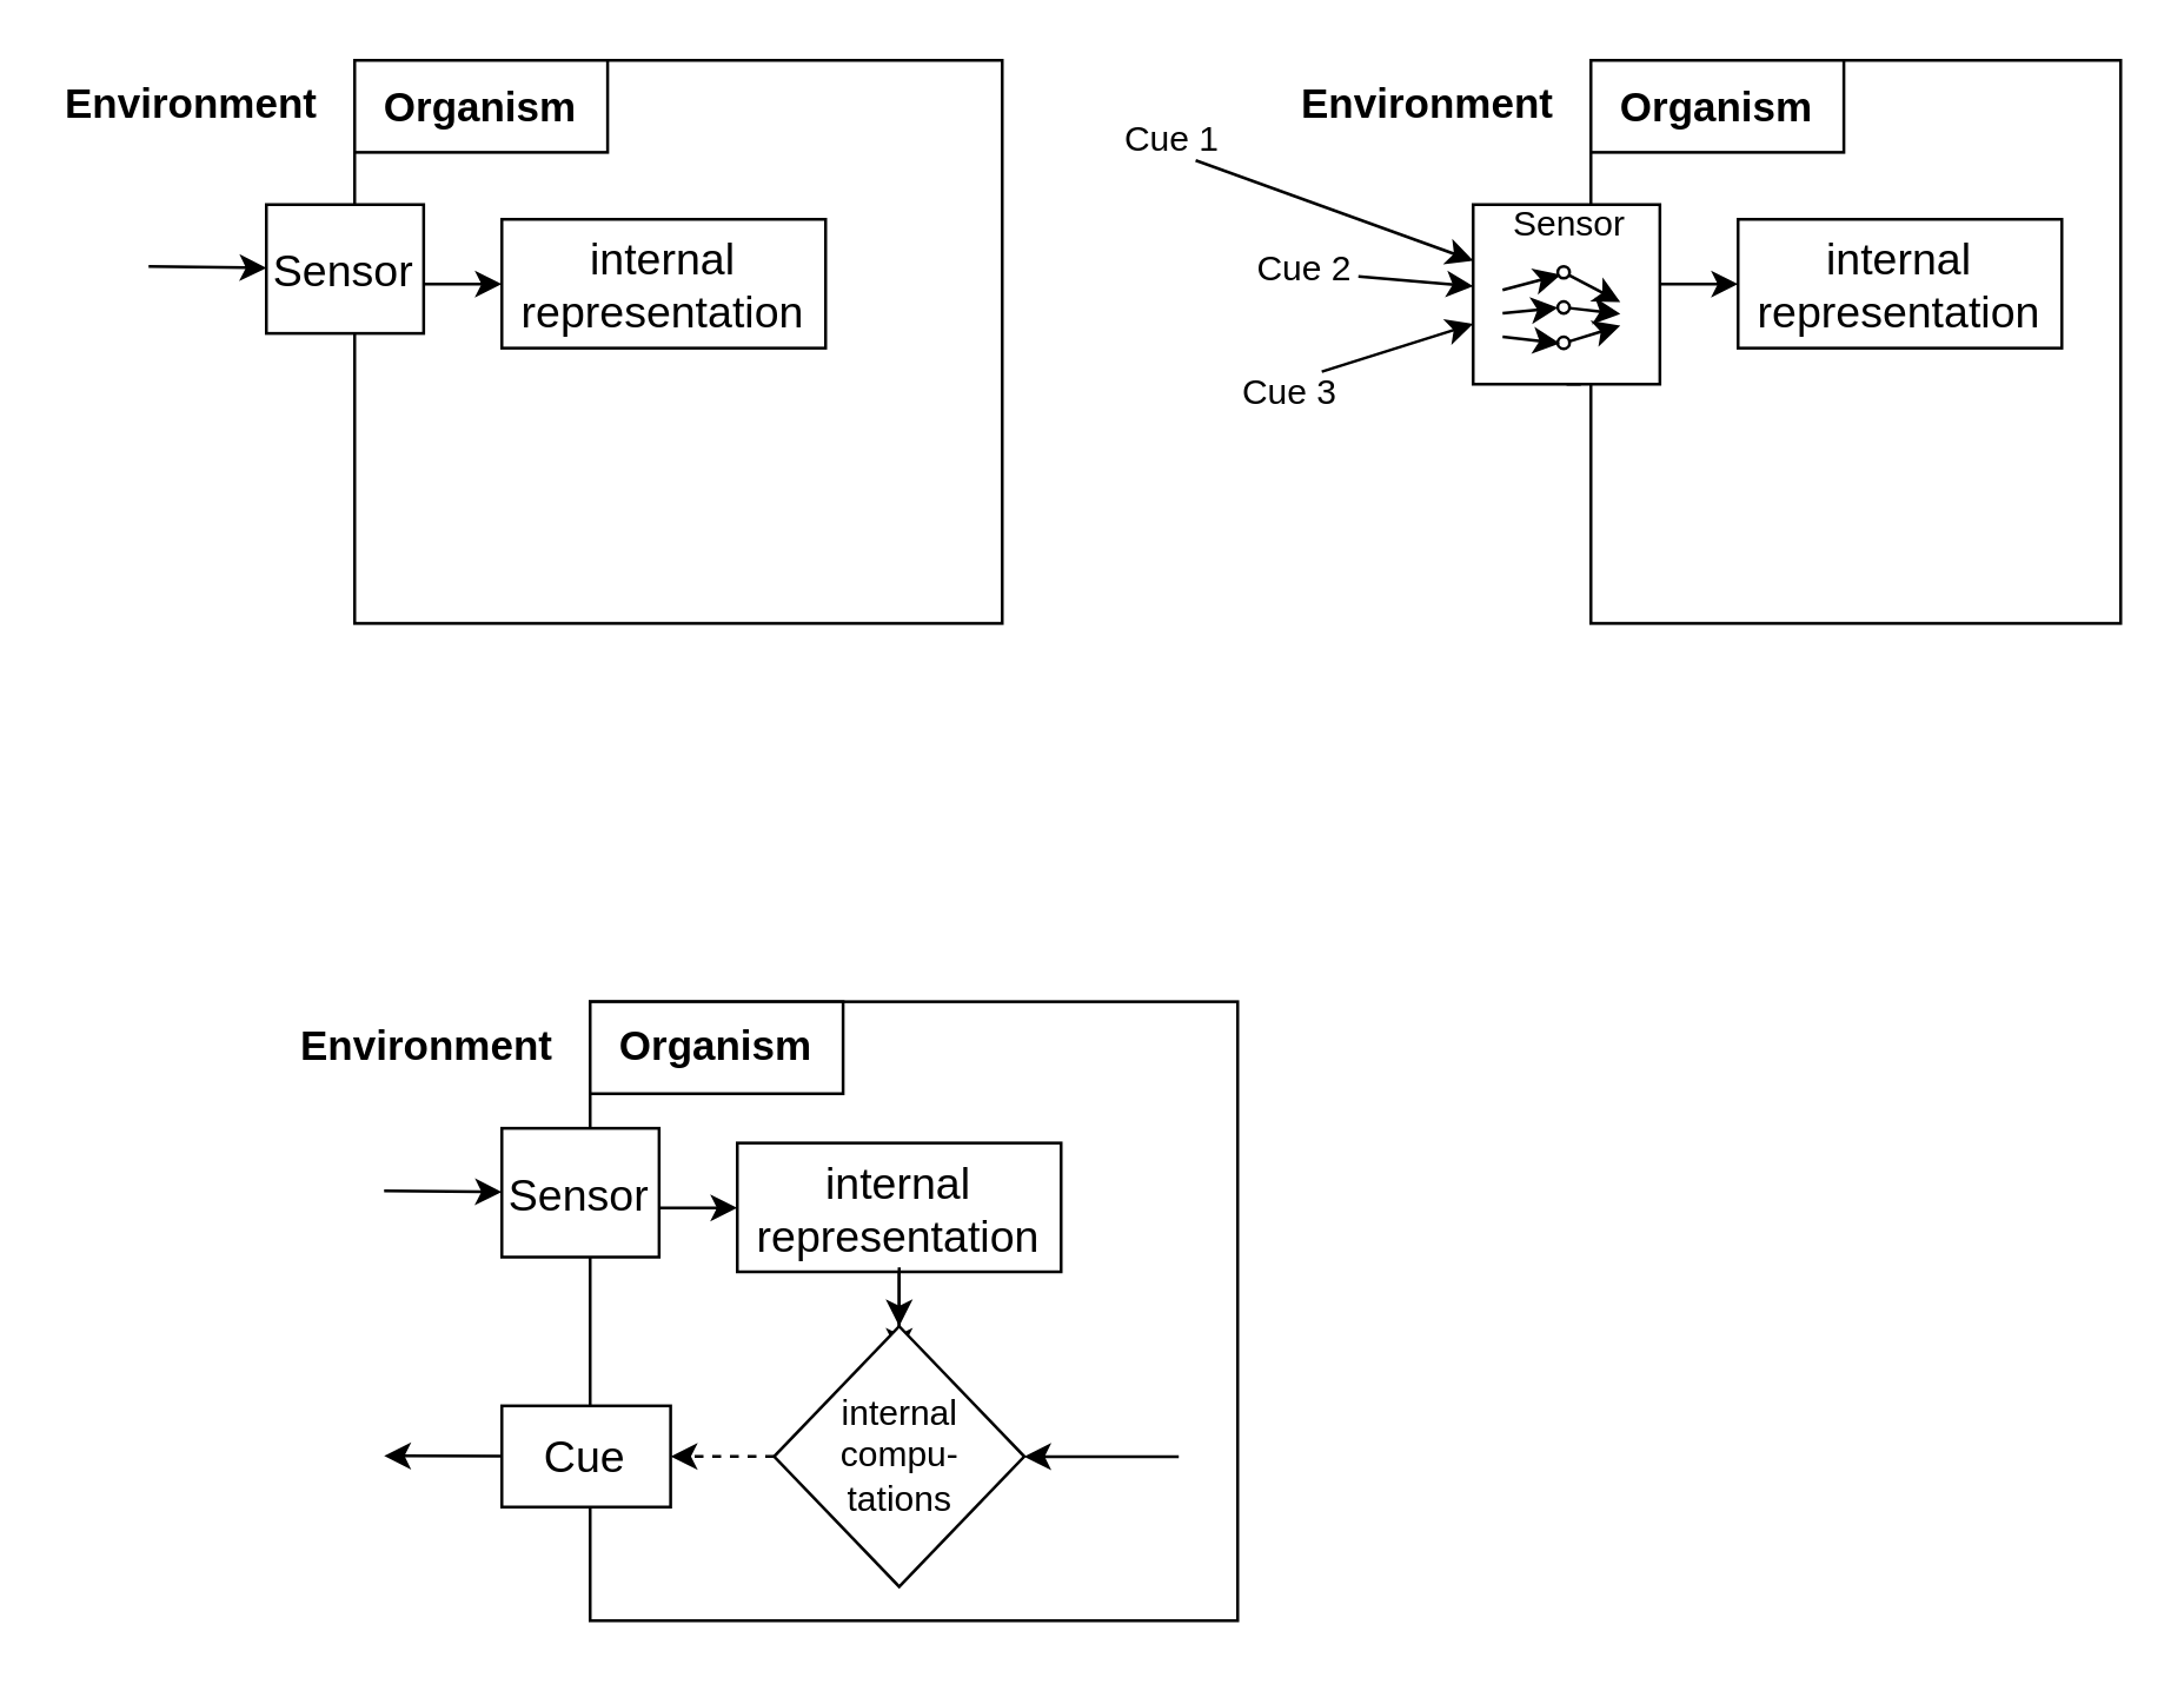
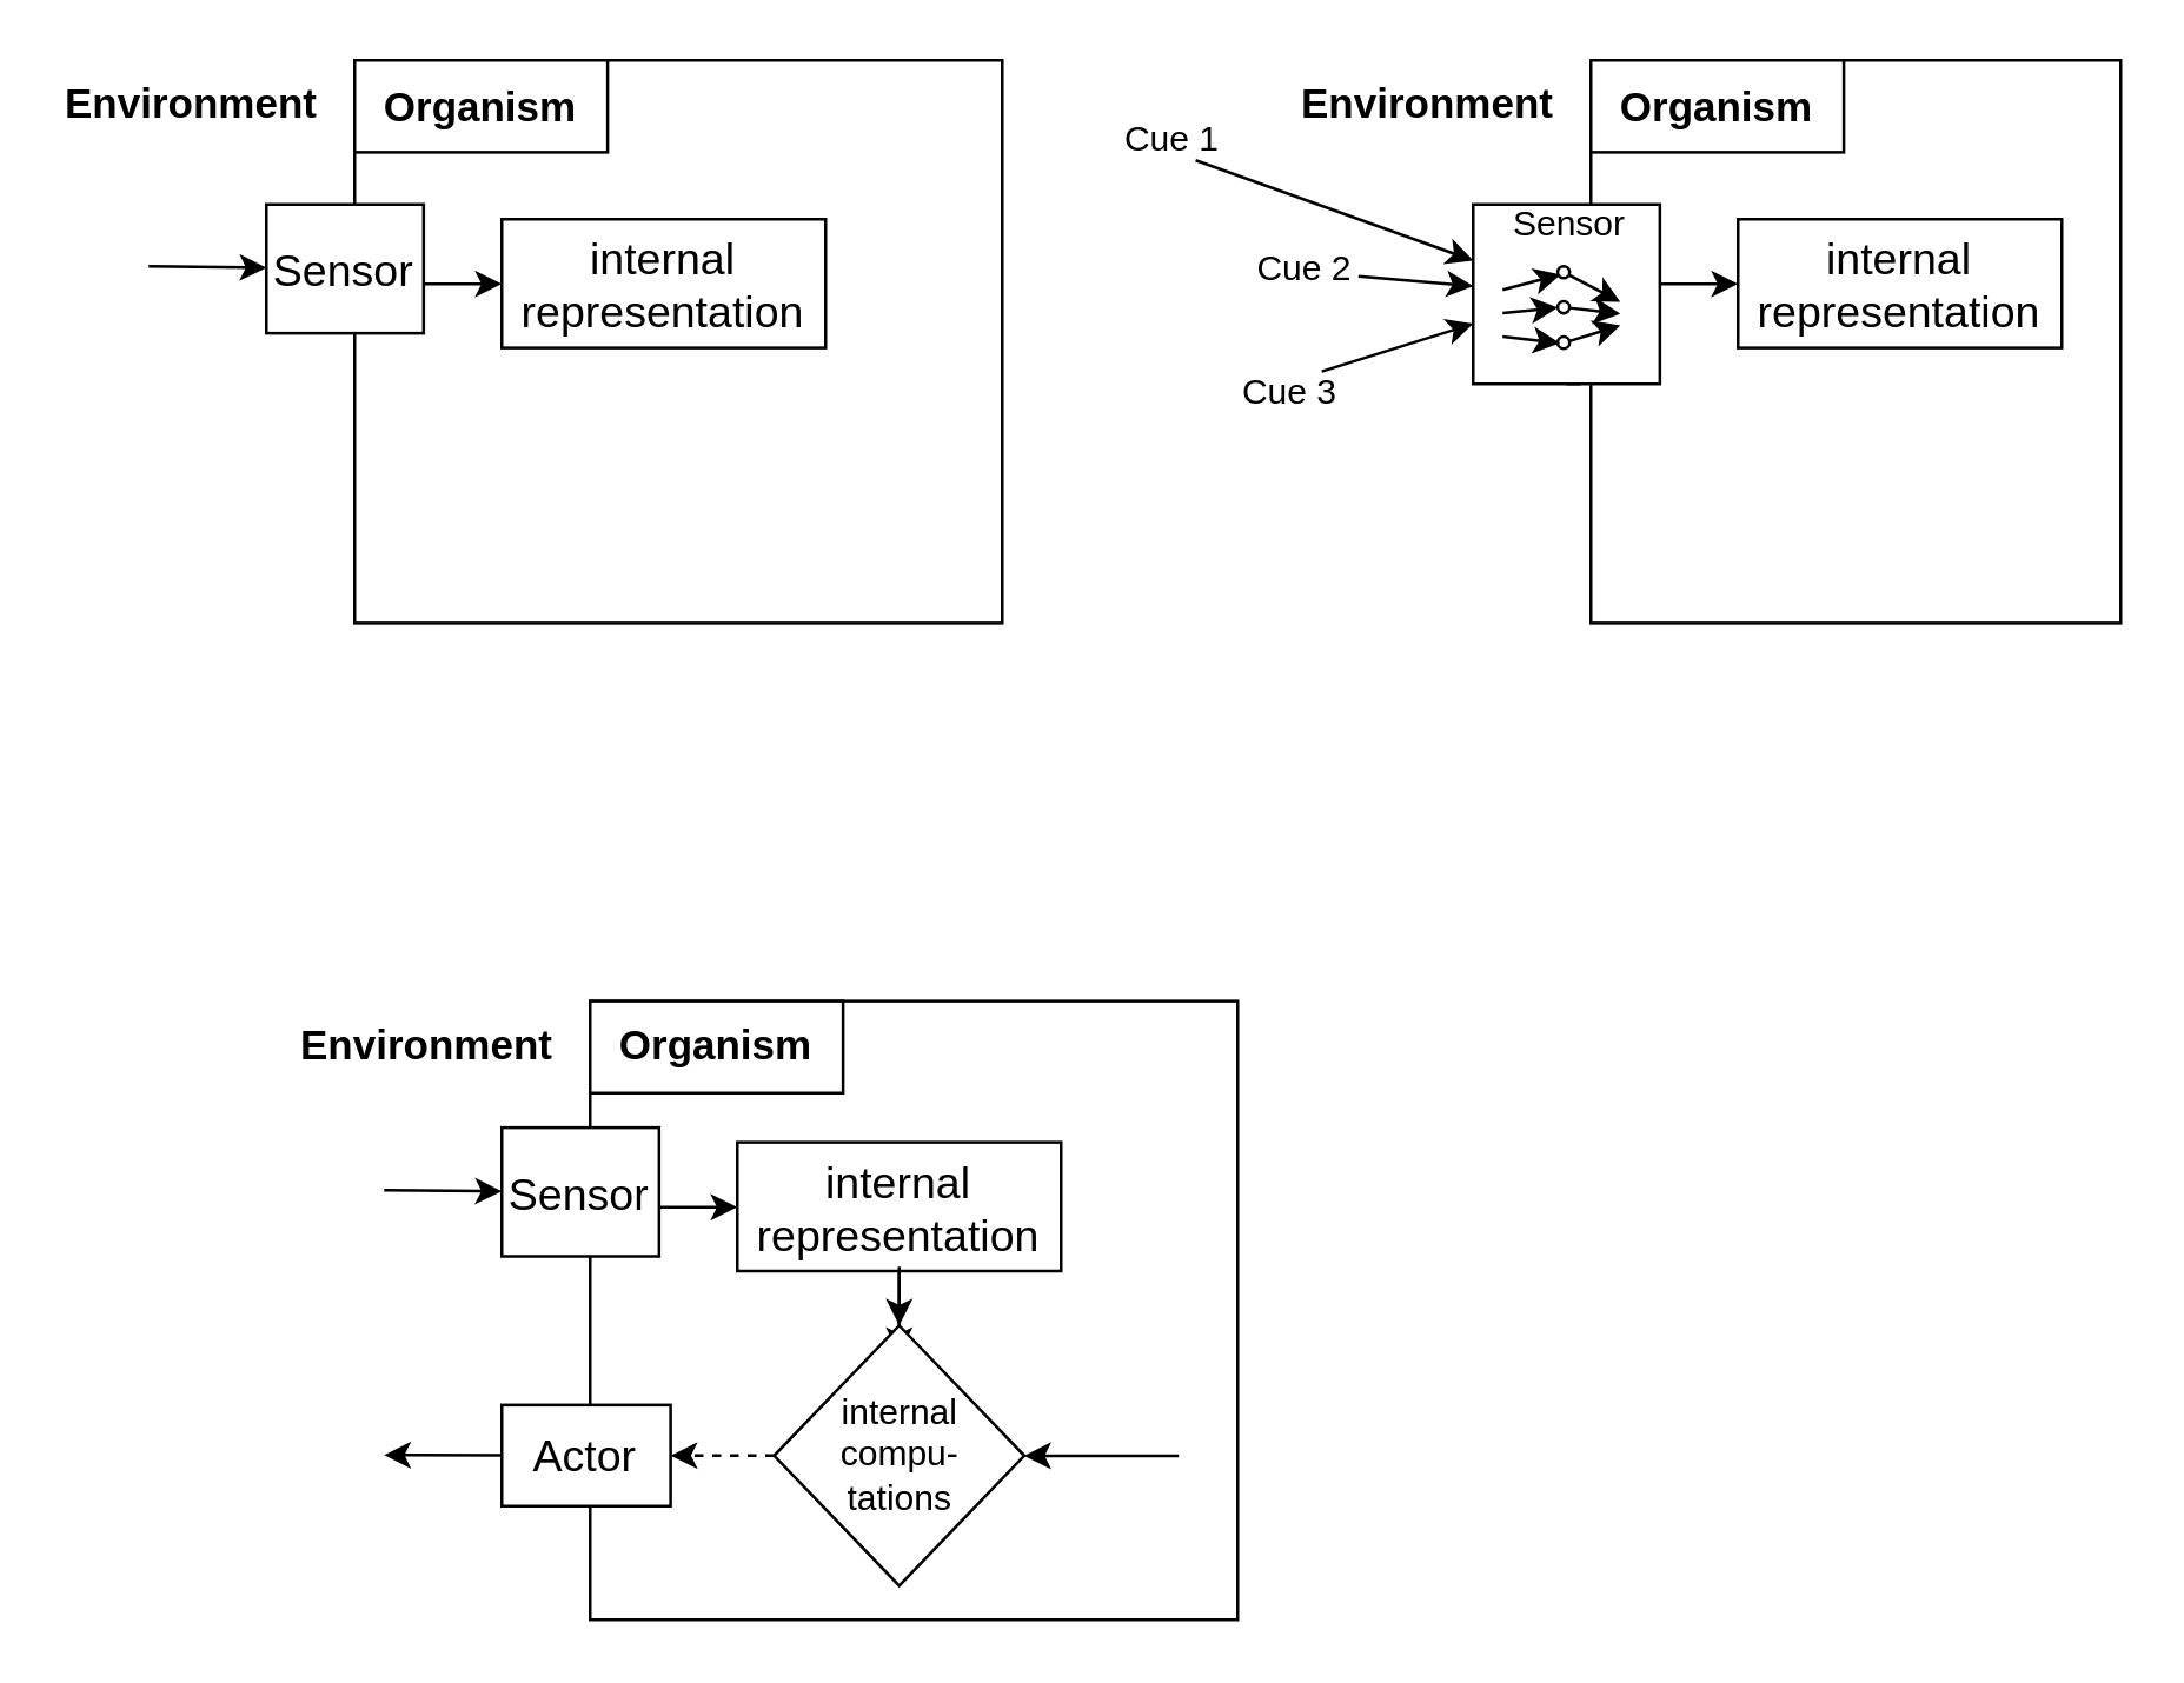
  <mxCell id="0" />
  <mxCell id="1" parent="0" />
  <mxCell id="2" value="&lt;font style=&quot;font-size: 14px;&quot;&gt;Environment&lt;/font&gt;" style="text;html=1;align=left;verticalAlign=middle;whiteSpace=wrap;rounded=0;fontStyle=1;movable=1;resizable=1;rotatable=1;deletable=1;editable=1;locked=0;connectable=1;container=0;" parent="1" vertex="1"><mxGeometry x="100" y="339.75" width="120" height="30" as="geometry" /></mxCell>
  <mxCell id="3" value="" style="endArrow=classic;html=1;rounded=0;movable=1;resizable=1;rotatable=1;deletable=1;editable=1;locked=0;connectable=1;" parent="1" source="11" edge="1"><mxGeometry width="50" height="50" relative="1" as="geometry"><mxPoint x="350" y="680" as="sourcePoint" /><mxPoint x="130" y="494" as="targetPoint" /></mxGeometry></mxCell>
  <mxCell id="4" value="" style="rounded=0;whiteSpace=wrap;html=1;fillColor=none;movable=1;resizable=1;rotatable=1;deletable=1;editable=1;locked=0;connectable=1;container=0;" parent="1" vertex="1"><mxGeometry x="200" y="339.75" width="220" height="210.25" as="geometry" /></mxCell>
  <mxCell id="5" value="&lt;b&gt;Organism&lt;/b&gt;" style="rounded=0;whiteSpace=wrap;html=1;fontSize=14;movable=1;resizable=1;rotatable=1;deletable=1;editable=1;locked=0;connectable=1;container=0;" parent="1" vertex="1"><mxGeometry x="200" y="339.75" width="85.94" height="31.25" as="geometry" /></mxCell>
  <mxCell id="6" style="edgeStyle=orthogonalEdgeStyle;rounded=0;orthogonalLoop=1;jettySize=auto;html=1;entryX=0.5;entryY=0;entryDx=0;entryDy=0;movable=1;resizable=1;rotatable=1;deletable=1;editable=1;locked=0;connectable=1;" parent="1" source="35" edge="1"><mxGeometry relative="1" as="geometry"><mxPoint x="305" y="459.69" as="targetPoint" /></mxGeometry></mxCell>
  <mxCell id="7" value="internal representation" style="rounded=0;whiteSpace=wrap;html=1;fillColor=default;fontColor=default;strokeColor=default;fontSize=15;movable=1;resizable=1;rotatable=1;deletable=1;editable=1;locked=0;connectable=1;container=0;" parent="1" vertex="1"><mxGeometry x="250" y="387.75" width="110" height="43.75" as="geometry" /></mxCell>
  <mxCell id="8" style="edgeStyle=orthogonalEdgeStyle;rounded=0;orthogonalLoop=1;jettySize=auto;html=1;exitX=0.5;exitY=1;exitDx=0;exitDy=0;movable=1;resizable=1;rotatable=1;deletable=1;editable=1;locked=0;connectable=1;" parent="1" source="9" target="7" edge="1"><mxGeometry relative="1" as="geometry"><Array as="points"><mxPoint x="196.094" y="409.75" /></Array></mxGeometry></mxCell>
  <mxCell id="9" value="Sensor" style="rounded=0;whiteSpace=wrap;html=1;fillColor=default;fontColor=default;strokeColor=default;fontSize=15;movable=1;resizable=1;rotatable=1;deletable=1;editable=1;locked=0;connectable=1;container=0;" parent="1" vertex="1"><mxGeometry x="170" y="382.75" width="53.44" height="43.75" as="geometry" /></mxCell>
  <mxCell id="10" value="" style="endArrow=classic;html=1;rounded=0;movable=1;resizable=1;rotatable=1;deletable=1;editable=1;locked=0;connectable=1;exitX=0.909;exitY=0.735;exitDx=0;exitDy=0;exitPerimeter=0;" parent="1" source="4" target="35" edge="1"><mxGeometry width="50" height="50" relative="1" as="geometry"><mxPoint x="405" y="482" as="sourcePoint" /><mxPoint x="360" y="481.804" as="targetPoint" /></mxGeometry></mxCell>
- <mxCell id="11" value="Cue" style="rounded=0;whiteSpace=wrap;html=1;fillColor=default;fontColor=default;strokeColor=default;fontSize=15;movable=1;resizable=1;rotatable=1;deletable=1;editable=1;locked=0;connectable=1;container=0;" parent="1" vertex="1"><mxGeometry x="170" y="477.03" width="57.34" height="34.37" as="geometry" /></mxCell>
+ <mxCell id="11" value="Actor" style="rounded=0;whiteSpace=wrap;html=1;fillColor=default;fontColor=default;strokeColor=default;fontSize=15;movable=1;resizable=1;rotatable=1;deletable=1;editable=1;locked=0;connectable=1;container=0;" parent="1" vertex="1"><mxGeometry x="170" y="477.03" width="57.34" height="34.37" as="geometry" /></mxCell>
  <mxCell id="12" style="rounded=0;orthogonalLoop=1;jettySize=auto;html=1;movable=1;resizable=1;rotatable=1;deletable=1;editable=1;locked=0;connectable=1;dashed=1;" parent="1" source="35" target="11" edge="1"><mxGeometry relative="1" as="geometry"><mxPoint x="250" y="481.621" as="sourcePoint" /></mxGeometry></mxCell>
  <mxCell id="13" value="&lt;font style=&quot;font-size: 14px;&quot;&gt;Environment&lt;/font&gt;" style="text;html=1;align=left;verticalAlign=middle;whiteSpace=wrap;rounded=0;fontStyle=1;movable=1;resizable=1;rotatable=1;deletable=1;editable=1;locked=0;connectable=1;container=0;" parent="1" vertex="1"><mxGeometry x="20" y="20" width="120" height="30" as="geometry" /></mxCell>
  <mxCell id="14" value="" style="rounded=0;whiteSpace=wrap;html=1;fillColor=none;movable=1;resizable=1;rotatable=1;deletable=1;editable=1;locked=0;connectable=1;container=0;" parent="1" vertex="1"><mxGeometry x="120" y="20" width="220" height="191.25" as="geometry" /></mxCell>
  <mxCell id="15" value="&lt;b&gt;Organism&lt;/b&gt;" style="rounded=0;whiteSpace=wrap;html=1;fontSize=14;movable=1;resizable=1;rotatable=1;deletable=1;editable=1;locked=0;connectable=1;container=0;" parent="1" vertex="1"><mxGeometry x="120" y="20" width="85.94" height="31.25" as="geometry" /></mxCell>
  <mxCell id="16" value="internal representation" style="rounded=0;whiteSpace=wrap;html=1;fillColor=default;fontColor=default;strokeColor=default;fontSize=15;movable=1;resizable=1;rotatable=1;deletable=1;editable=1;locked=0;connectable=1;container=0;" parent="1" vertex="1"><mxGeometry x="170" y="74" width="110" height="43.75" as="geometry" /></mxCell>
  <mxCell id="17" style="edgeStyle=orthogonalEdgeStyle;rounded=0;orthogonalLoop=1;jettySize=auto;html=1;exitX=0.5;exitY=1;exitDx=0;exitDy=0;movable=1;resizable=1;rotatable=1;deletable=1;editable=1;locked=0;connectable=1;" parent="1" source="18" target="16" edge="1"><mxGeometry relative="1" as="geometry"><Array as="points"><mxPoint x="116.094" y="96" /></Array></mxGeometry></mxCell>
  <mxCell id="18" value="Sensor" style="rounded=0;whiteSpace=wrap;html=1;fillColor=default;fontColor=default;strokeColor=default;fontSize=15;movable=1;resizable=1;rotatable=1;deletable=1;editable=1;locked=0;connectable=1;container=0;" parent="1" vertex="1"><mxGeometry x="90" y="69" width="53.44" height="43.75" as="geometry" /></mxCell>
  <mxCell id="19" value="&lt;font style=&quot;font-size: 14px;&quot;&gt;Environment&lt;/font&gt;" style="text;html=1;align=left;verticalAlign=middle;whiteSpace=wrap;rounded=0;fontStyle=1;movable=1;resizable=1;rotatable=1;deletable=1;editable=1;locked=0;connectable=1;container=0;" parent="1" vertex="1"><mxGeometry x="440" y="20" width="120" height="30" as="geometry" /></mxCell>
  <mxCell id="20" style="rounded=0;orthogonalLoop=1;jettySize=auto;html=1;movable=1;resizable=1;rotatable=1;deletable=1;editable=1;locked=0;connectable=1;" parent="1" source="28" target="25" edge="1"><mxGeometry relative="1" as="geometry"><mxPoint x="450" y="70" as="sourcePoint" /></mxGeometry></mxCell>
  <mxCell id="21" value="" style="rounded=0;whiteSpace=wrap;html=1;fillColor=none;movable=1;resizable=1;rotatable=1;deletable=1;editable=1;locked=0;connectable=1;container=0;" parent="1" vertex="1"><mxGeometry x="540" y="20" width="180" height="191.25" as="geometry" /></mxCell>
  <mxCell id="22" value="&lt;b&gt;Organism&lt;/b&gt;" style="rounded=0;whiteSpace=wrap;html=1;fontSize=14;movable=1;resizable=1;rotatable=1;deletable=1;editable=1;locked=0;connectable=1;container=0;" parent="1" vertex="1"><mxGeometry x="540" y="20" width="85.94" height="31.25" as="geometry" /></mxCell>
  <mxCell id="23" value="internal representation" style="rounded=0;whiteSpace=wrap;html=1;fillColor=default;fontColor=default;strokeColor=default;fontSize=15;movable=1;resizable=1;rotatable=1;deletable=1;editable=1;locked=0;connectable=1;container=0;" parent="1" vertex="1"><mxGeometry x="590" y="74" width="110" height="43.75" as="geometry" /></mxCell>
  <mxCell id="24" style="edgeStyle=orthogonalEdgeStyle;rounded=0;orthogonalLoop=1;jettySize=auto;html=1;exitX=0.5;exitY=1;exitDx=0;exitDy=0;movable=1;resizable=1;rotatable=1;deletable=1;editable=1;locked=0;connectable=1;" parent="1" source="25" target="23" edge="1"><mxGeometry relative="1" as="geometry"><Array as="points"><mxPoint x="536.094" y="96" /></Array></mxGeometry></mxCell>
  <mxCell id="25" value="" style="rounded=0;whiteSpace=wrap;html=1;fillColor=default;fontColor=default;strokeColor=default;fontSize=15;movable=1;resizable=1;rotatable=1;deletable=1;editable=1;locked=0;connectable=1;container=0;" parent="1" vertex="1"><mxGeometry x="500" y="69" width="63.44" height="61" as="geometry" /></mxCell>
  <mxCell id="26" style="rounded=0;orthogonalLoop=1;jettySize=auto;html=1;movable=1;resizable=1;rotatable=1;deletable=1;editable=1;locked=0;connectable=1;" parent="1" source="29" target="25" edge="1"><mxGeometry relative="1" as="geometry"><mxPoint x="450" y="90" as="sourcePoint" /><mxPoint x="520" y="94" as="targetPoint" /></mxGeometry></mxCell>
  <mxCell id="27" style="rounded=0;orthogonalLoop=1;jettySize=auto;html=1;movable=1;resizable=1;rotatable=1;deletable=1;editable=1;locked=0;connectable=1;" parent="1" source="30" target="25" edge="1"><mxGeometry relative="1" as="geometry"><mxPoint x="450" y="112" as="sourcePoint" /><mxPoint x="520" y="112.75" as="targetPoint" /></mxGeometry></mxCell>
  <mxCell id="28" value="Cue 1" style="text;html=1;align=right;verticalAlign=middle;whiteSpace=wrap;rounded=0;" parent="1" vertex="1"><mxGeometry x="356" y="39.75" width="60" height="14.25" as="geometry" /></mxCell>
  <mxCell id="29" value="Cue 2" style="text;html=1;align=right;verticalAlign=middle;whiteSpace=wrap;rounded=0;" parent="1" vertex="1"><mxGeometry x="401" y="83.63" width="60" height="14.25" as="geometry" /></mxCell>
  <mxCell id="30" value="Cue 3" style="text;html=1;align=right;verticalAlign=middle;whiteSpace=wrap;rounded=0;" parent="1" vertex="1"><mxGeometry x="396" y="125.75" width="60" height="14.25" as="geometry" /></mxCell>
  <mxCell id="31" value="Sensor" style="text;html=1;align=center;verticalAlign=middle;whiteSpace=wrap;rounded=0;" parent="1" vertex="1"><mxGeometry x="503.44" y="69" width="60" height="14.25" as="geometry" /></mxCell>
  <mxCell id="32" value="" style="endArrow=classic;html=1;rounded=0;" parent="1" target="18" edge="1"><mxGeometry width="50" height="50" relative="1" as="geometry"><mxPoint x="50" y="90" as="sourcePoint" /><mxPoint x="410" y="300" as="targetPoint" /></mxGeometry></mxCell>
  <mxCell id="33" value="" style="endArrow=classic;html=1;rounded=0;" parent="1" target="9" edge="1"><mxGeometry width="50" height="50" relative="1" as="geometry"><mxPoint x="130" y="404" as="sourcePoint" /><mxPoint x="410" y="294" as="targetPoint" /></mxGeometry></mxCell>
  <mxCell id="34" value="" style="edgeStyle=orthogonalEdgeStyle;rounded=0;orthogonalLoop=1;jettySize=auto;html=1;entryX=0.5;entryY=0;entryDx=0;entryDy=0;movable=1;resizable=1;rotatable=1;deletable=1;editable=1;locked=0;connectable=1;" parent="1" source="7" target="35" edge="1"><mxGeometry relative="1" as="geometry"><mxPoint x="305" y="432" as="sourcePoint" /><mxPoint x="305" y="459.69" as="targetPoint" /></mxGeometry></mxCell>
  <mxCell id="35" value="&lt;font style=&quot;font-size: 12px;&quot;&gt;internal&lt;br&gt;compu-&lt;br&gt;tations&lt;/font&gt;" style="rhombus;whiteSpace=wrap;html=1;strokeColor=default;fillColor=default;fontColor=default;" parent="1" vertex="1"><mxGeometry x="262.5" y="450" width="85" height="88.43" as="geometry" /></mxCell>
  <mxCell id="36" value="" style="group;strokeColor=none;glass=0;" parent="1" vertex="1" connectable="0"><mxGeometry x="510" y="90" width="40" height="30" as="geometry" /></mxCell>
  <mxCell id="37" value="" style="ellipse;whiteSpace=wrap;html=1;aspect=fixed;" parent="36" vertex="1"><mxGeometry x="18.732" width="4.036" height="4.036" as="geometry" /></mxCell>
  <mxCell id="38" value="" style="ellipse;whiteSpace=wrap;html=1;aspect=fixed;" parent="36" vertex="1"><mxGeometry x="18.732" y="11.923" width="4.036" height="4.036" as="geometry" /></mxCell>
  <mxCell id="39" value="" style="ellipse;whiteSpace=wrap;html=1;aspect=fixed;" parent="36" vertex="1"><mxGeometry x="18.732" y="23.945" width="4.036" height="4.036" as="geometry" /></mxCell>
  <mxCell id="40" value="" style="endArrow=classic;html=1;rounded=0;" parent="36" source="37" edge="1"><mxGeometry width="50" height="50" relative="1" as="geometry"><mxPoint x="24.542" y="32.061" as="sourcePoint" /><mxPoint x="40" y="12.123" as="targetPoint" /></mxGeometry></mxCell>
  <mxCell id="41" value="" style="endArrow=classic;html=1;rounded=0;" parent="36" source="38" edge="1"><mxGeometry width="50" height="50" relative="1" as="geometry"><mxPoint x="29.542" y="12.624" as="sourcePoint" /><mxPoint x="40" y="16.131" as="targetPoint" /></mxGeometry></mxCell>
  <mxCell id="42" value="" style="endArrow=classic;html=1;rounded=0;" parent="36" source="39" edge="1"><mxGeometry width="50" height="50" relative="1" as="geometry"><mxPoint x="28.712" y="9.318" as="sourcePoint" /><mxPoint x="40" y="20.138" as="targetPoint" /></mxGeometry></mxCell>
  <mxCell id="43" value="" style="endArrow=classic;html=1;rounded=0;entryX=0.251;entryY=0.697;entryDx=0;entryDy=0;entryPerimeter=0;" parent="36" target="37" edge="1"><mxGeometry width="50" height="50" relative="1" as="geometry"><mxPoint y="7.965" as="sourcePoint" /><mxPoint x="16.897" y="6.053" as="targetPoint" /></mxGeometry></mxCell>
  <mxCell id="44" value="" style="endArrow=classic;html=1;rounded=0;" parent="36" target="38" edge="1"><mxGeometry width="50" height="50" relative="1" as="geometry"><mxPoint y="15.931" as="sourcePoint" /><mxPoint x="26.85" y="9.559" as="targetPoint" /></mxGeometry></mxCell>
  <mxCell id="45" value="" style="endArrow=classic;html=1;rounded=0;entryX=0.175;entryY=0.545;entryDx=0;entryDy=0;entryPerimeter=0;" parent="36" target="39" edge="1"><mxGeometry width="50" height="50" relative="1" as="geometry"><mxPoint y="23.896" as="sourcePoint" /><mxPoint x="24.977" y="23.1" as="targetPoint" /></mxGeometry></mxCell>
